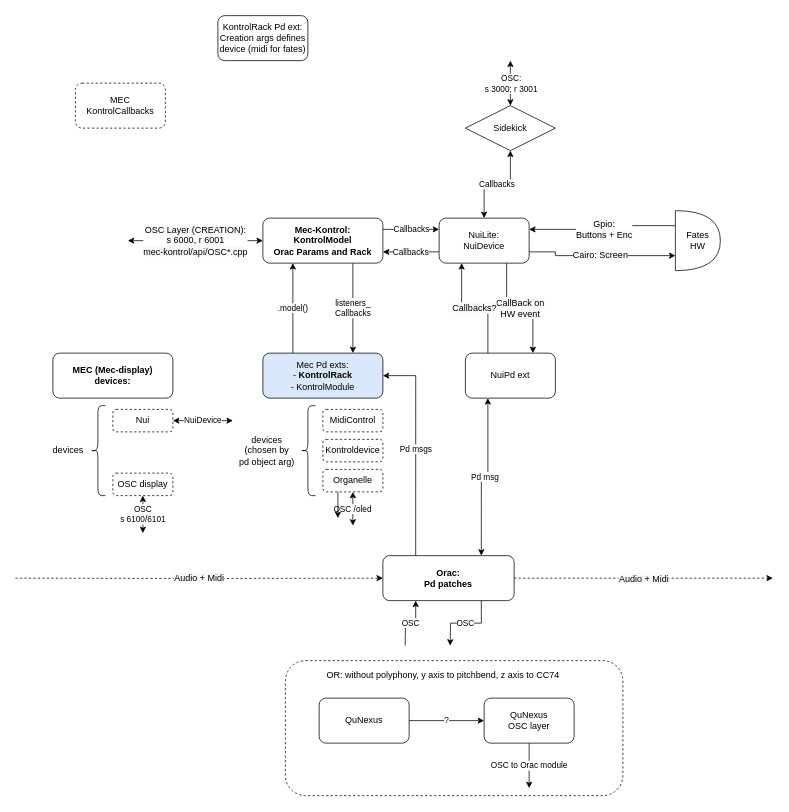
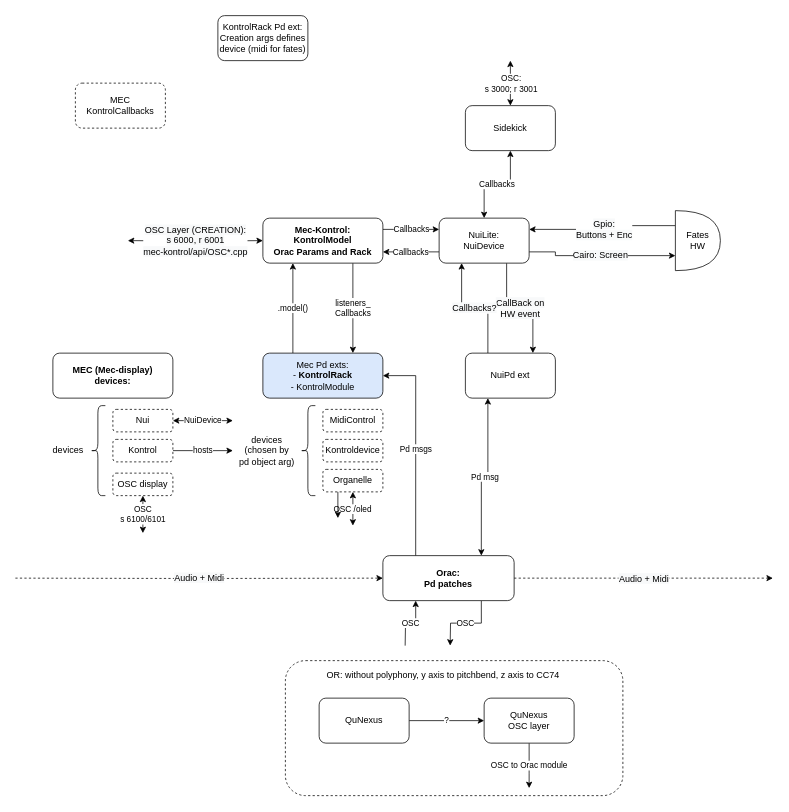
  <mxCell id="0" />
  <mxCell id="1" parent="0" />
  <mxCell id="2" value="&lt;meta charset=&quot;utf-8&quot;&gt;&lt;span style=&quot;color: rgb(0, 0, 0); font-family: helvetica; font-size: 12px; font-style: normal; font-weight: 400; letter-spacing: normal; text-align: center; text-indent: 0px; text-transform: none; word-spacing: 0px; background-color: rgb(248, 249, 250); display: inline; float: none;&quot;&gt;Audio + Midi&lt;/span&gt;" style="edgeStyle=orthogonalEdgeStyle;rounded=0;orthogonalLoop=1;jettySize=auto;html=1;dashed=1;entryX=0;entryY=0.5;entryDx=0;entryDy=0;" parent="1" target="7" edge="1"><mxGeometry relative="1" as="geometry"><mxPoint x="20" y="770" as="sourcePoint" /></mxGeometry></mxCell>
  <mxCell id="3" value="&lt;meta charset=&quot;utf-8&quot;&gt;&lt;span style=&quot;color: rgb(0, 0, 0); font-family: helvetica; font-size: 12px; font-style: normal; font-weight: 400; letter-spacing: normal; text-align: center; text-indent: 0px; text-transform: none; word-spacing: 0px; background-color: rgb(248, 249, 250); display: inline; float: none;&quot;&gt;Audio + Midi&lt;/span&gt;" style="edgeStyle=orthogonalEdgeStyle;rounded=0;orthogonalLoop=1;jettySize=auto;html=1;exitX=1;exitY=0.5;exitDx=0;exitDy=0;dashed=1;" parent="1" source="7" edge="1"><mxGeometry relative="1" as="geometry"><mxPoint x="1030" y="770" as="targetPoint" /></mxGeometry></mxCell>
  <mxCell id="4" value="OSC" style="edgeStyle=orthogonalEdgeStyle;rounded=0;orthogonalLoop=1;jettySize=auto;html=1;exitX=0.25;exitY=1;exitDx=0;exitDy=0;startArrow=classic;startFill=1;endArrow=none;endFill=0;" parent="1" source="7" edge="1"><mxGeometry relative="1" as="geometry"><mxPoint x="539.69" y="860" as="targetPoint" /></mxGeometry></mxCell>
  <mxCell id="5" value="OSC" style="edgeStyle=orthogonalEdgeStyle;rounded=0;orthogonalLoop=1;jettySize=auto;html=1;exitX=0.75;exitY=1;exitDx=0;exitDy=0;startArrow=none;startFill=0;endArrow=classic;endFill=1;" parent="1" source="7" edge="1"><mxGeometry relative="1" as="geometry"><mxPoint x="599.69" y="860" as="targetPoint" /></mxGeometry></mxCell>
  <mxCell id="6" value="Pd msgs" style="edgeStyle=orthogonalEdgeStyle;rounded=0;orthogonalLoop=1;jettySize=auto;html=1;exitX=0.25;exitY=0;exitDx=0;exitDy=0;entryX=1;entryY=0.5;entryDx=0;entryDy=0;" parent="1" source="7" target="21" edge="1"><mxGeometry relative="1" as="geometry" /></mxCell>
  <mxCell id="7" value="Orac:&lt;br&gt;Pd patches" style="rounded=1;whiteSpace=wrap;html=1;fontStyle=1" parent="1" vertex="1"><mxGeometry x="510" y="740" width="175" height="60" as="geometry" /></mxCell>
  <mxCell id="8" value="Callbacks" style="edgeStyle=orthogonalEdgeStyle;rounded=0;orthogonalLoop=1;jettySize=auto;html=1;exitX=1;exitY=0.25;exitDx=0;exitDy=0;entryX=0;entryY=0.25;entryDx=0;entryDy=0;" parent="1" source="10" target="14" edge="1"><mxGeometry relative="1" as="geometry" /></mxCell>
  <mxCell id="9" value="&lt;span style=&quot;color: rgb(0 , 0 , 0) ; font-family: &amp;#34;helvetica&amp;#34; ; font-size: 11px ; font-style: normal ; font-weight: 400 ; letter-spacing: normal ; text-align: center ; text-indent: 0px ; text-transform: none ; word-spacing: 0px ; background-color: rgb(255 , 255 , 255) ; display: inline ; float: none&quot;&gt;listeners_&lt;br&gt;Callbacks&lt;br&gt;&lt;/span&gt;" style="edgeStyle=orthogonalEdgeStyle;rounded=0;orthogonalLoop=1;jettySize=auto;html=1;exitX=0.75;exitY=1;exitDx=0;exitDy=0;entryX=0.75;entryY=0;entryDx=0;entryDy=0;" parent="1" source="10" target="21" edge="1"><mxGeometry relative="1" as="geometry" /></mxCell>
  <mxCell id="10" value="Mec-Kontrol:&lt;br&gt;KontrolModel&lt;br&gt;Orac Params and Rack" style="rounded=1;whiteSpace=wrap;html=1;fontStyle=1" parent="1" vertex="1"><mxGeometry x="350" y="290" width="160" height="60" as="geometry" /></mxCell>
  <mxCell id="11" value="&lt;meta charset=&quot;utf-8&quot;&gt;&lt;span style=&quot;color: rgb(0, 0, 0); font-family: helvetica; font-size: 12px; font-style: normal; font-weight: 400; letter-spacing: normal; text-align: center; text-indent: 0px; text-transform: none; word-spacing: 0px; background-color: rgb(248, 249, 250); display: inline; float: none;&quot;&gt;Cairo: Screen&lt;/span&gt;" style="edgeStyle=orthogonalEdgeStyle;rounded=0;orthogonalLoop=1;jettySize=auto;html=1;exitX=1;exitY=0.75;exitDx=0;exitDy=0;entryX=0;entryY=0.75;entryDx=0;entryDy=0;entryPerimeter=0;" parent="1" source="14" target="19" edge="1"><mxGeometry relative="1" as="geometry"><Array as="points"><mxPoint x="740" y="340" /></Array></mxGeometry></mxCell>
  <mxCell id="12" value="&lt;span style=&quot;color: rgb(0 , 0 , 0) ; font-family: &amp;#34;helvetica&amp;#34; ; font-size: 12px ; font-style: normal ; font-weight: 400 ; letter-spacing: normal ; text-align: center ; text-indent: 0px ; text-transform: none ; word-spacing: 0px ; background-color: rgb(248 , 249 , 250) ; display: inline ; float: none&quot;&gt;CallBack on&lt;br&gt;HW event&lt;/span&gt;" style="edgeStyle=orthogonalEdgeStyle;rounded=0;orthogonalLoop=1;jettySize=auto;html=1;exitX=0.75;exitY=1;exitDx=0;exitDy=0;entryX=0.75;entryY=0;entryDx=0;entryDy=0;" parent="1" source="14" target="17" edge="1"><mxGeometry relative="1" as="geometry" /></mxCell>
  <mxCell id="13" value="Callbacks" style="edgeStyle=orthogonalEdgeStyle;rounded=0;orthogonalLoop=1;jettySize=auto;html=1;exitX=0;exitY=0.75;exitDx=0;exitDy=0;entryX=1;entryY=0.75;entryDx=0;entryDy=0;" parent="1" source="14" target="10" edge="1"><mxGeometry relative="1" as="geometry" /></mxCell>
  <mxCell id="14" value="NuiLite:&lt;br&gt;NuiDevice" style="rounded=1;whiteSpace=wrap;html=1;" parent="1" vertex="1"><mxGeometry x="585" y="290" width="120" height="60" as="geometry" /></mxCell>
  <mxCell id="15" value="&lt;font face=&quot;helvetica&quot;&gt;&lt;span style=&quot;font-size: 12px ; background-color: rgb(248 , 249 , 250)&quot;&gt;Callbacks?&lt;/span&gt;&lt;/font&gt;" style="edgeStyle=orthogonalEdgeStyle;rounded=0;orthogonalLoop=1;jettySize=auto;html=1;exitX=0.25;exitY=0;exitDx=0;exitDy=0;entryX=0.25;entryY=1;entryDx=0;entryDy=0;" parent="1" source="17" target="14" edge="1"><mxGeometry relative="1" as="geometry" /></mxCell>
  <mxCell id="16" value="&lt;meta charset=&quot;utf-8&quot;&gt;&lt;span style=&quot;color: rgb(0, 0, 0); font-family: helvetica; font-size: 11px; font-style: normal; font-weight: 400; letter-spacing: normal; text-align: center; text-indent: 0px; text-transform: none; word-spacing: 0px; background-color: rgb(255, 255, 255); display: inline; float: none;&quot;&gt;Pd msg&lt;/span&gt;" style="edgeStyle=orthogonalEdgeStyle;rounded=0;orthogonalLoop=1;jettySize=auto;html=1;exitX=0.25;exitY=1;exitDx=0;exitDy=0;entryX=0.75;entryY=0;entryDx=0;entryDy=0;startArrow=classic;startFill=1;" parent="1" source="17" target="7" edge="1"><mxGeometry relative="1" as="geometry" /></mxCell>
  <mxCell id="17" value="NuiPd ext" style="rounded=1;whiteSpace=wrap;html=1;" parent="1" vertex="1"><mxGeometry x="620" y="470" width="120" height="60" as="geometry" /></mxCell>
  <mxCell id="18" value="&lt;meta charset=&quot;utf-8&quot;&gt;&lt;span style=&quot;color: rgb(0, 0, 0); font-family: helvetica; font-size: 12px; font-style: normal; font-weight: 400; letter-spacing: normal; text-align: center; text-indent: 0px; text-transform: none; word-spacing: 0px; background-color: rgb(248, 249, 250); display: inline; float: none;&quot;&gt;Gpio:&lt;/span&gt;&lt;br style=&quot;color: rgb(0, 0, 0); font-family: helvetica; font-size: 12px; font-style: normal; font-weight: 400; letter-spacing: normal; text-align: center; text-indent: 0px; text-transform: none; word-spacing: 0px; background-color: rgb(248, 249, 250);&quot;&gt;&lt;span style=&quot;color: rgb(0, 0, 0); font-family: helvetica; font-size: 12px; font-style: normal; font-weight: 400; letter-spacing: normal; text-align: center; text-indent: 0px; text-transform: none; word-spacing: 0px; background-color: rgb(248, 249, 250); display: inline; float: none;&quot;&gt;Buttons + Enc&lt;/span&gt;" style="edgeStyle=orthogonalEdgeStyle;rounded=0;orthogonalLoop=1;jettySize=auto;html=1;exitX=0;exitY=0.25;exitDx=0;exitDy=0;exitPerimeter=0;entryX=1;entryY=0.25;entryDx=0;entryDy=0;" parent="1" source="19" target="14" edge="1"><mxGeometry relative="1" as="geometry"><Array as="points"><mxPoint x="840" y="305" /></Array></mxGeometry></mxCell>
  <mxCell id="19" value="Fates&lt;br&gt;HW" style="shape=or;whiteSpace=wrap;html=1;" parent="1" vertex="1"><mxGeometry x="900" y="280" width="60" height="80" as="geometry" /></mxCell>
  <mxCell id="20" value=".model()" style="edgeStyle=orthogonalEdgeStyle;rounded=0;orthogonalLoop=1;jettySize=auto;html=1;exitX=0.25;exitY=0;exitDx=0;exitDy=0;entryX=0.25;entryY=1;entryDx=0;entryDy=0;" parent="1" source="21" target="10" edge="1"><mxGeometry relative="1" as="geometry" /></mxCell>
  <mxCell id="21" value="Mec Pd exts:&lt;br&gt;- &lt;b&gt;KontrolRack&lt;/b&gt;&lt;br&gt;- KontrolModule" style="rounded=1;whiteSpace=wrap;html=1;fillColor=#dae8fc;" parent="1" vertex="1"><mxGeometry x="350" y="470" width="160" height="60" as="geometry" /></mxCell>
  <mxCell id="22" value="OSC to Orac module" style="edgeStyle=orthogonalEdgeStyle;rounded=0;orthogonalLoop=1;jettySize=auto;html=1;startArrow=none;startFill=0;endArrow=classic;endFill=1;exitX=0.5;exitY=1;exitDx=0;exitDy=0;" parent="1" edge="1"><mxGeometry relative="1" as="geometry"><mxPoint x="705" y="990" as="sourcePoint" /><mxPoint x="705" y="1050" as="targetPoint" /><Array as="points"><mxPoint x="705" y="1030" /></Array></mxGeometry></mxCell>
  <mxCell id="23" value="QuNexus &lt;br&gt;OSC layer" style="rounded=1;whiteSpace=wrap;html=1;" parent="1" vertex="1"><mxGeometry x="645" y="930" width="120" height="60" as="geometry" /></mxCell>
  <mxCell id="24" value="?" style="edgeStyle=orthogonalEdgeStyle;rounded=0;orthogonalLoop=1;jettySize=auto;html=1;exitX=1;exitY=0.5;exitDx=0;exitDy=0;entryX=0;entryY=0.5;entryDx=0;entryDy=0;startArrow=none;startFill=0;endArrow=classic;endFill=1;" parent="1" source="25" target="23" edge="1"><mxGeometry relative="1" as="geometry" /></mxCell>
  <mxCell id="25" value="QuNexus" style="rounded=1;whiteSpace=wrap;html=1;" parent="1" vertex="1"><mxGeometry x="425" y="930" width="120" height="60" as="geometry" /></mxCell>
  <mxCell id="26" value="Callbacks" style="edgeStyle=orthogonalEdgeStyle;rounded=0;orthogonalLoop=1;jettySize=auto;html=1;exitX=0.5;exitY=1;exitDx=0;exitDy=0;entryX=0.5;entryY=0;entryDx=0;entryDy=0;startArrow=classic;startFill=1;" parent="1" source="28" target="14" edge="1"><mxGeometry relative="1" as="geometry" /></mxCell>
  <mxCell id="27" value="OSC:&lt;br&gt;s 3000; r 3001" style="edgeStyle=orthogonalEdgeStyle;rounded=0;orthogonalLoop=1;jettySize=auto;html=1;exitX=0.5;exitY=0;exitDx=0;exitDy=0;startArrow=classic;startFill=1;endArrow=classic;endFill=1;" parent="1" source="28" edge="1"><mxGeometry relative="1" as="geometry"><mxPoint x="680" y="80" as="targetPoint" /></mxGeometry></mxCell>
- <mxCell id="28" value="Sidekick" style="rhombus;whiteSpace=wrap;html=1;" parent="1" vertex="1"><mxGeometry x="620" y="140" width="120" height="60" as="geometry" /></mxCell>
+ <mxCell id="28" value="Sidekick" style="rounded=1;whiteSpace=wrap;html=1;" parent="1" vertex="1"><mxGeometry x="620" y="140" width="120" height="60" as="geometry" /></mxCell>
  <mxCell id="29" value="OR: without polyphony, y axis to pitchbend, z axis to CC74" style="text;html=1;align=center;verticalAlign=middle;resizable=0;points=[];autosize=1;strokeColor=none;" parent="1" vertex="1"><mxGeometry x="425" y="890" width="330" height="20" as="geometry" /></mxCell>
  <mxCell id="30" value="" style="rounded=1;whiteSpace=wrap;html=1;dashed=1;fillColor=none;" parent="1" vertex="1"><mxGeometry x="380" y="880" width="450" height="180" as="geometry" /></mxCell>
  <mxCell id="31" value="&lt;meta charset=&quot;utf-8&quot;&gt;&lt;span style=&quot;color: rgb(0, 0, 0); font-family: helvetica; font-size: 12px; font-style: normal; font-weight: 400; letter-spacing: normal; text-align: center; text-indent: 0px; text-transform: none; word-spacing: 0px; background-color: rgb(248, 249, 250); display: inline; float: none;&quot;&gt;OSC Layer (CREATION):&lt;/span&gt;&lt;br style=&quot;color: rgb(0, 0, 0); font-family: helvetica; font-size: 12px; font-style: normal; font-weight: 400; letter-spacing: normal; text-align: center; text-indent: 0px; text-transform: none; word-spacing: 0px; background-color: rgb(248, 249, 250);&quot;&gt;&lt;span style=&quot;color: rgb(0, 0, 0); font-family: helvetica; font-size: 12px; font-style: normal; font-weight: 400; letter-spacing: normal; text-align: center; text-indent: 0px; text-transform: none; word-spacing: 0px; background-color: rgb(248, 249, 250); display: inline; float: none;&quot;&gt;s 6000, r 6001&lt;/span&gt;&lt;br style=&quot;color: rgb(0, 0, 0); font-family: helvetica; font-size: 12px; font-style: normal; font-weight: 400; letter-spacing: normal; text-align: center; text-indent: 0px; text-transform: none; word-spacing: 0px; background-color: rgb(248, 249, 250);&quot;&gt;&lt;span style=&quot;color: rgb(0, 0, 0); font-family: helvetica; font-size: 12px; font-style: normal; font-weight: 400; letter-spacing: normal; text-align: center; text-indent: 0px; text-transform: none; word-spacing: 0px; background-color: rgb(248, 249, 250); display: inline; float: none;&quot;&gt;mec-kontrol/api/OSC*.cpp&lt;/span&gt;" style="edgeStyle=orthogonalEdgeStyle;rounded=0;orthogonalLoop=1;jettySize=auto;html=1;entryX=0;entryY=0.5;entryDx=0;entryDy=0;startArrow=classic;startFill=1;endArrow=classic;endFill=1;" parent="1" target="10" edge="1"><mxGeometry relative="1" as="geometry"><mxPoint x="170" y="320" as="sourcePoint" /></mxGeometry></mxCell>
  <mxCell id="32" value="MEC (Mec-display) devices:" style="rounded=1;whiteSpace=wrap;html=1;fontStyle=1" parent="1" vertex="1"><mxGeometry x="70" y="470" width="160" height="60" as="geometry" /></mxCell>
  <mxCell id="33" value="KontrolRack Pd ext:&lt;br&gt;Creation args defines device (midi for fates)" style="rounded=1;whiteSpace=wrap;html=1;" parent="1" vertex="1"><mxGeometry x="290" width="120" height="60" as="geometry" y="20" /></mxCell>
  <mxCell id="34" value="NuiDevice" style="edgeStyle=orthogonalEdgeStyle;rounded=0;orthogonalLoop=1;jettySize=auto;html=1;exitX=1;exitY=0.5;exitDx=0;exitDy=0;startArrow=classic;startFill=1;" parent="1" source="35" edge="1"><mxGeometry relative="1" as="geometry"><mxPoint x="310" y="560" as="targetPoint" /></mxGeometry></mxCell>
  <mxCell id="35" value="Nui" style="rounded=1;whiteSpace=wrap;html=1;dashed=1;" parent="1" vertex="1"><mxGeometry x="150" y="545" width="80" height="30" as="geometry" /></mxCell>
  <mxCell id="36" value="&lt;meta charset=&quot;utf-8&quot;&gt;&lt;span style=&quot;color: rgb(0, 0, 0); font-family: helvetica; font-size: 11px; font-style: normal; font-weight: 400; letter-spacing: normal; text-align: center; text-indent: 0px; text-transform: none; word-spacing: 0px; background-color: rgb(255, 255, 255); display: inline; float: none;&quot;&gt;OSC&lt;/span&gt;&lt;br style=&quot;color: rgb(0, 0, 0); font-family: helvetica; font-size: 11px; font-style: normal; font-weight: 400; letter-spacing: normal; text-align: center; text-indent: 0px; text-transform: none; word-spacing: 0px;&quot;&gt;&lt;span style=&quot;color: rgb(0, 0, 0); font-family: helvetica; font-size: 11px; font-style: normal; font-weight: 400; letter-spacing: normal; text-align: center; text-indent: 0px; text-transform: none; word-spacing: 0px; background-color: rgb(255, 255, 255); display: inline; float: none;&quot;&gt;s 6100/6101&lt;/span&gt;" style="edgeStyle=orthogonalEdgeStyle;rounded=0;orthogonalLoop=1;jettySize=auto;html=1;exitX=0.5;exitY=1;exitDx=0;exitDy=0;startArrow=classic;startFill=1;" parent="1" source="37" edge="1"><mxGeometry relative="1" as="geometry"><mxPoint x="190" y="710" as="targetPoint" /></mxGeometry></mxCell>
  <mxCell id="37" value="OSC display" style="rounded=1;whiteSpace=wrap;html=1;dashed=1;" parent="1" vertex="1"><mxGeometry x="150" y="630" width="80" height="30" as="geometry" /></mxCell>
+ <mxCell id="38" value="hosts" style="edgeStyle=orthogonalEdgeStyle;rounded=0;orthogonalLoop=1;jettySize=auto;html=1;exitX=1;exitY=0.5;exitDx=0;exitDy=0;" parent="1" source="39" target="48" edge="1"><mxGeometry relative="1" as="geometry" /></mxCell>
+ <mxCell id="39" value="Kontrol" style="rounded=1;whiteSpace=wrap;html=1;dashed=1;" parent="1" vertex="1"><mxGeometry x="150" y="585" width="80" height="30" as="geometry" /></mxCell>
  <mxCell id="40" value="" style="shape=curlyBracket;whiteSpace=wrap;html=1;rounded=1;" parent="1" vertex="1"><mxGeometry x="120" y="540" width="20" height="120" as="geometry" /></mxCell>
  <mxCell id="41" value="devices" style="text;html=1;align=center;verticalAlign=middle;resizable=0;points=[];autosize=1;strokeColor=none;" parent="1" vertex="1"><mxGeometry x="60" y="590" width="60" height="20" as="geometry" /></mxCell>
  <mxCell id="42" value="MidiControl" style="rounded=1;whiteSpace=wrap;html=1;fontStyle=0;dashed=1;" parent="1" vertex="1"><mxGeometry x="430" y="545" width="80" height="30" as="geometry" /></mxCell>
  <mxCell id="43" value="Kontroldevice" style="rounded=1;whiteSpace=wrap;html=1;fontStyle=0;dashed=1;" parent="1" vertex="1"><mxGeometry x="430" y="585" width="80" height="30" as="geometry" /></mxCell>
  <mxCell id="44" value="OSC /oled&amp;nbsp;" style="edgeStyle=orthogonalEdgeStyle;rounded=0;orthogonalLoop=1;jettySize=auto;html=1;exitX=0.5;exitY=1;exitDx=0;exitDy=0;startArrow=classic;startFill=1;" parent="1" source="45" edge="1"><mxGeometry relative="1" as="geometry"><mxPoint x="470" y="700" as="targetPoint" /></mxGeometry></mxCell>
  <mxCell id="45" value="Organelle" style="rounded=1;whiteSpace=wrap;html=1;fontStyle=0;dashed=1;" parent="1" vertex="1"><mxGeometry x="430" y="625" width="80" height="30" as="geometry" /></mxCell>
  <mxCell id="46" style="edgeStyle=orthogonalEdgeStyle;rounded=0;orthogonalLoop=1;jettySize=auto;html=1;exitX=0.25;exitY=1;exitDx=0;exitDy=0;" parent="1" source="45" edge="1"><mxGeometry relative="1" as="geometry"><mxPoint x="450" y="690" as="targetPoint" /></mxGeometry></mxCell>
  <mxCell id="47" value="" style="shape=curlyBracket;whiteSpace=wrap;html=1;rounded=1;fontStyle=0" parent="1" vertex="1"><mxGeometry x="400" y="540" width="20" height="120" as="geometry" /></mxCell>
  <mxCell id="48" value="devices&lt;br&gt;(chosen by&lt;br&gt;pd object arg)" style="text;html=1;align=center;verticalAlign=middle;resizable=0;points=[];autosize=1;strokeColor=none;fontStyle=0" parent="1" vertex="1"><mxGeometry x="310" y="575" width="90" height="50" as="geometry" /></mxCell>
  <mxCell id="49" value="MEC KontrolCallbacks" style="rounded=1;whiteSpace=wrap;html=1;dashed=1;" parent="1" vertex="1"><mxGeometry x="100" y="110" width="120" height="60" as="geometry" /></mxCell>
